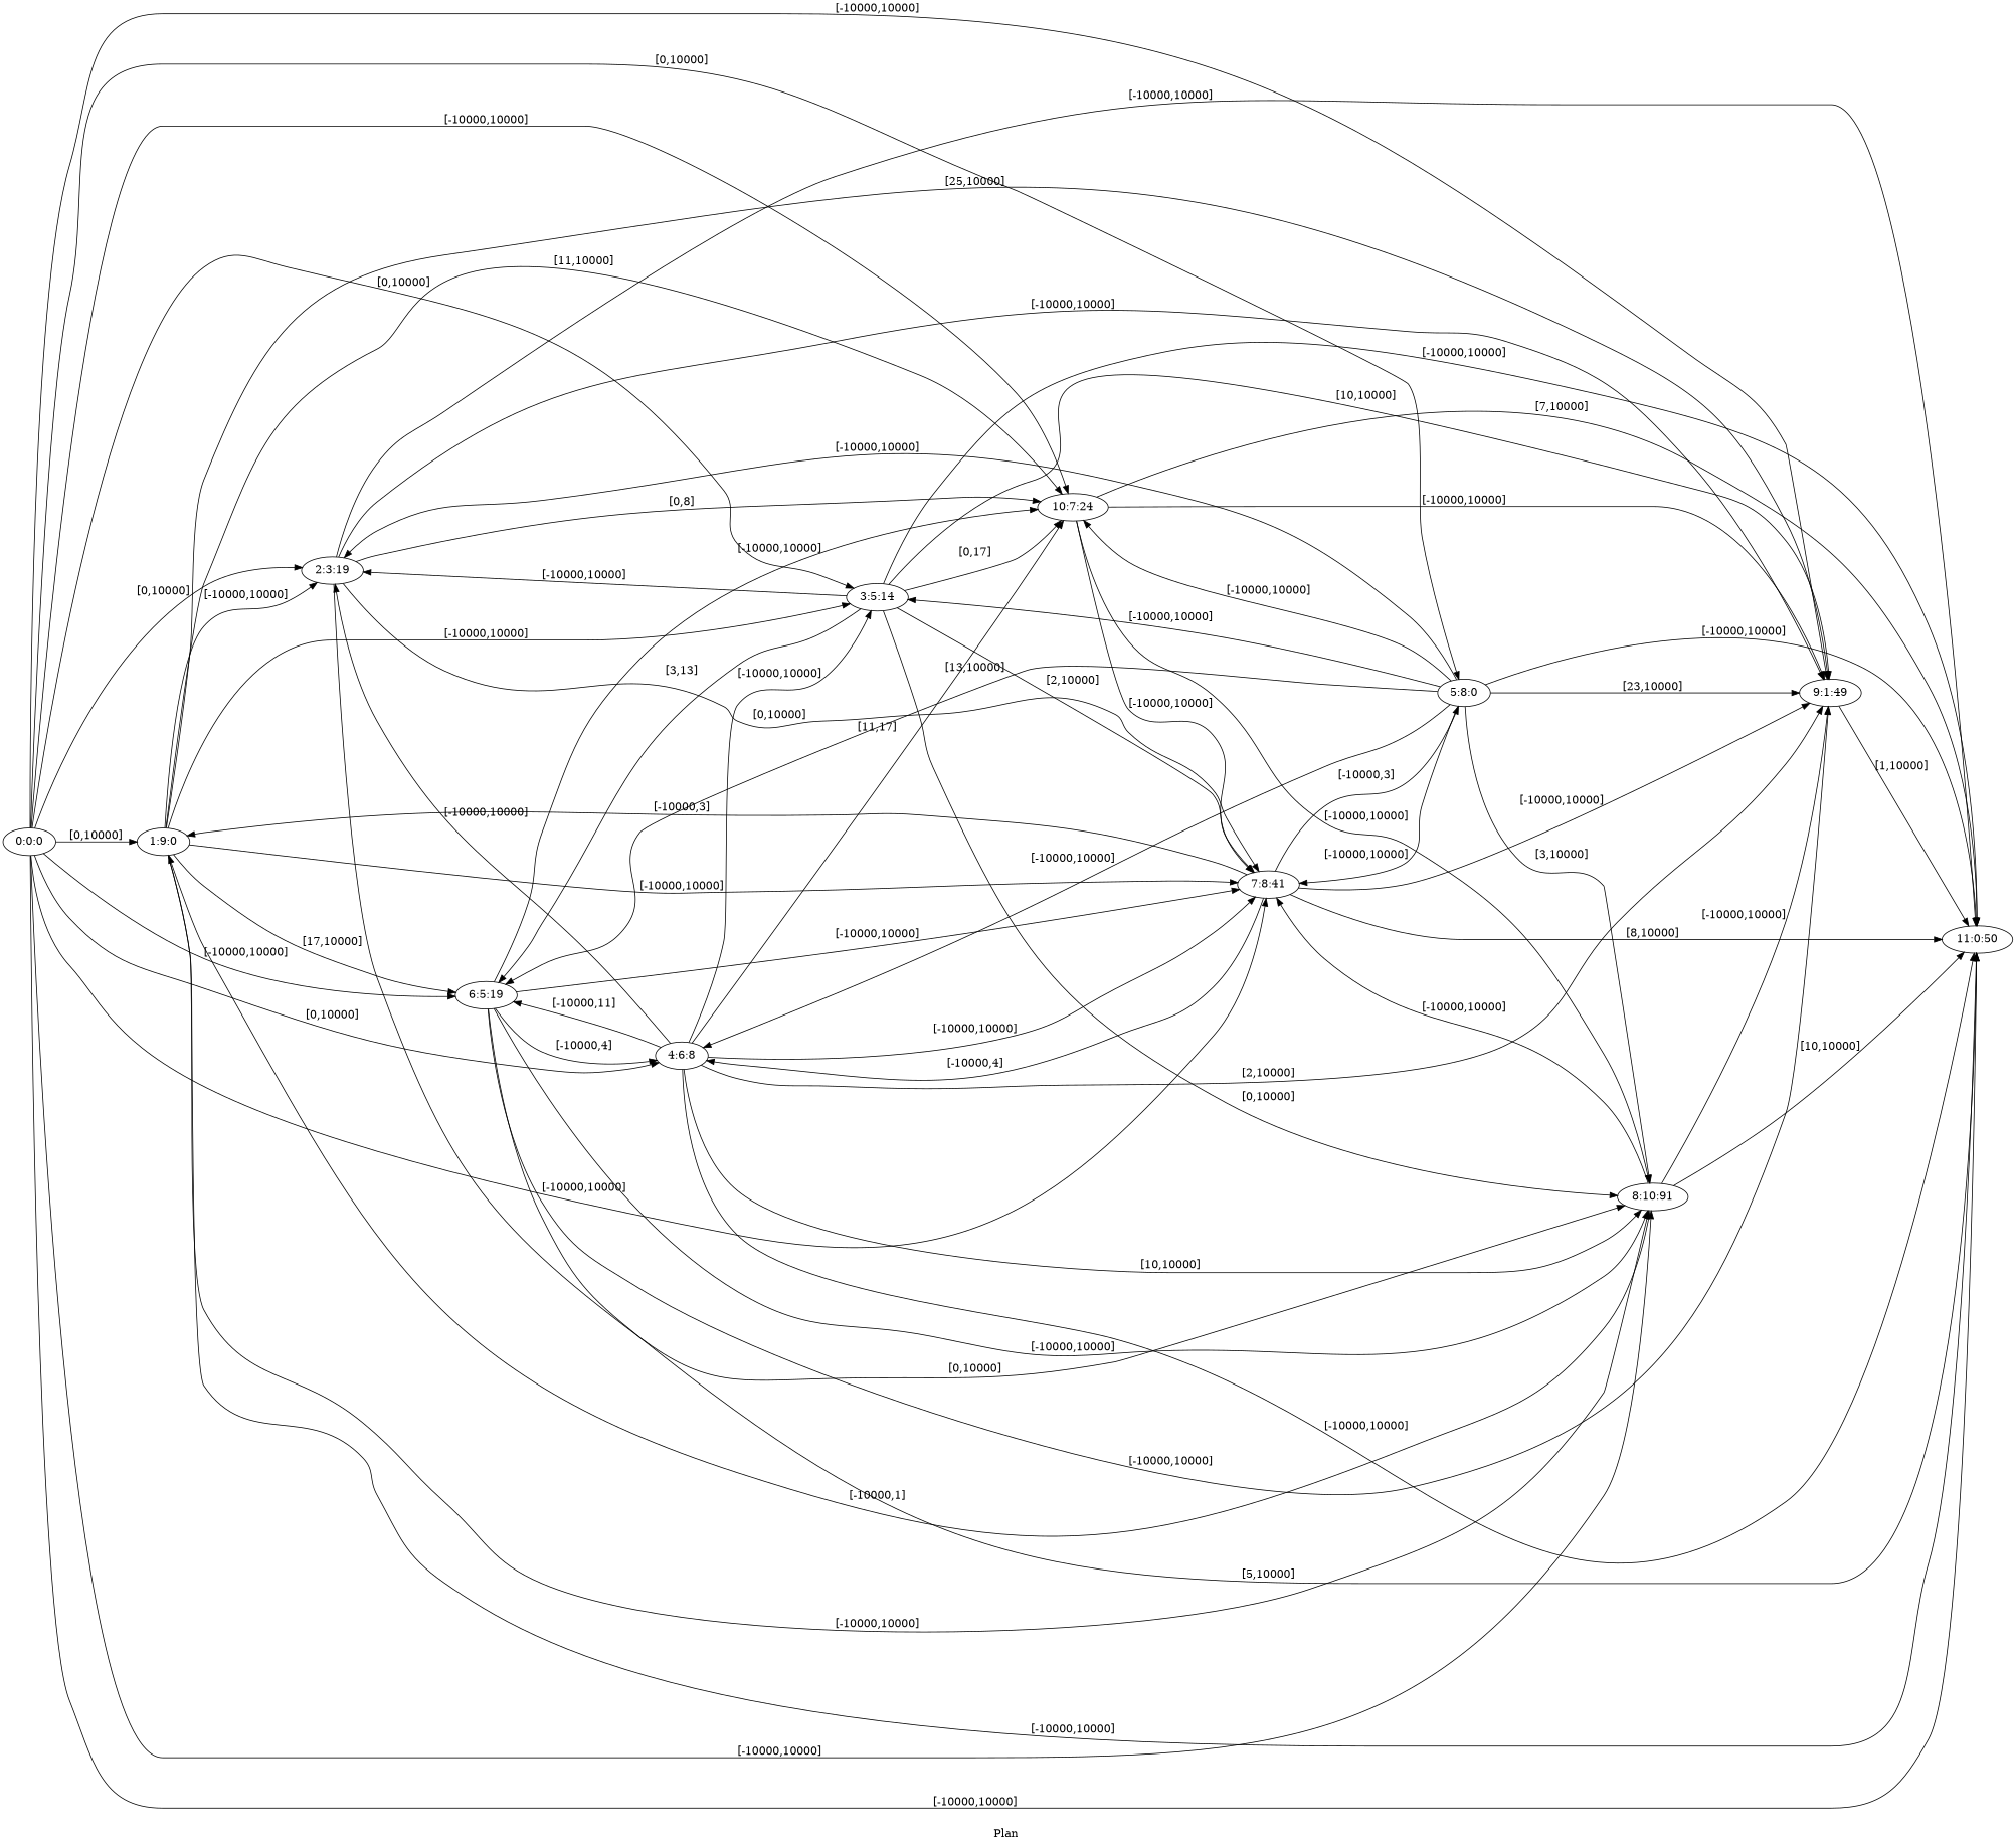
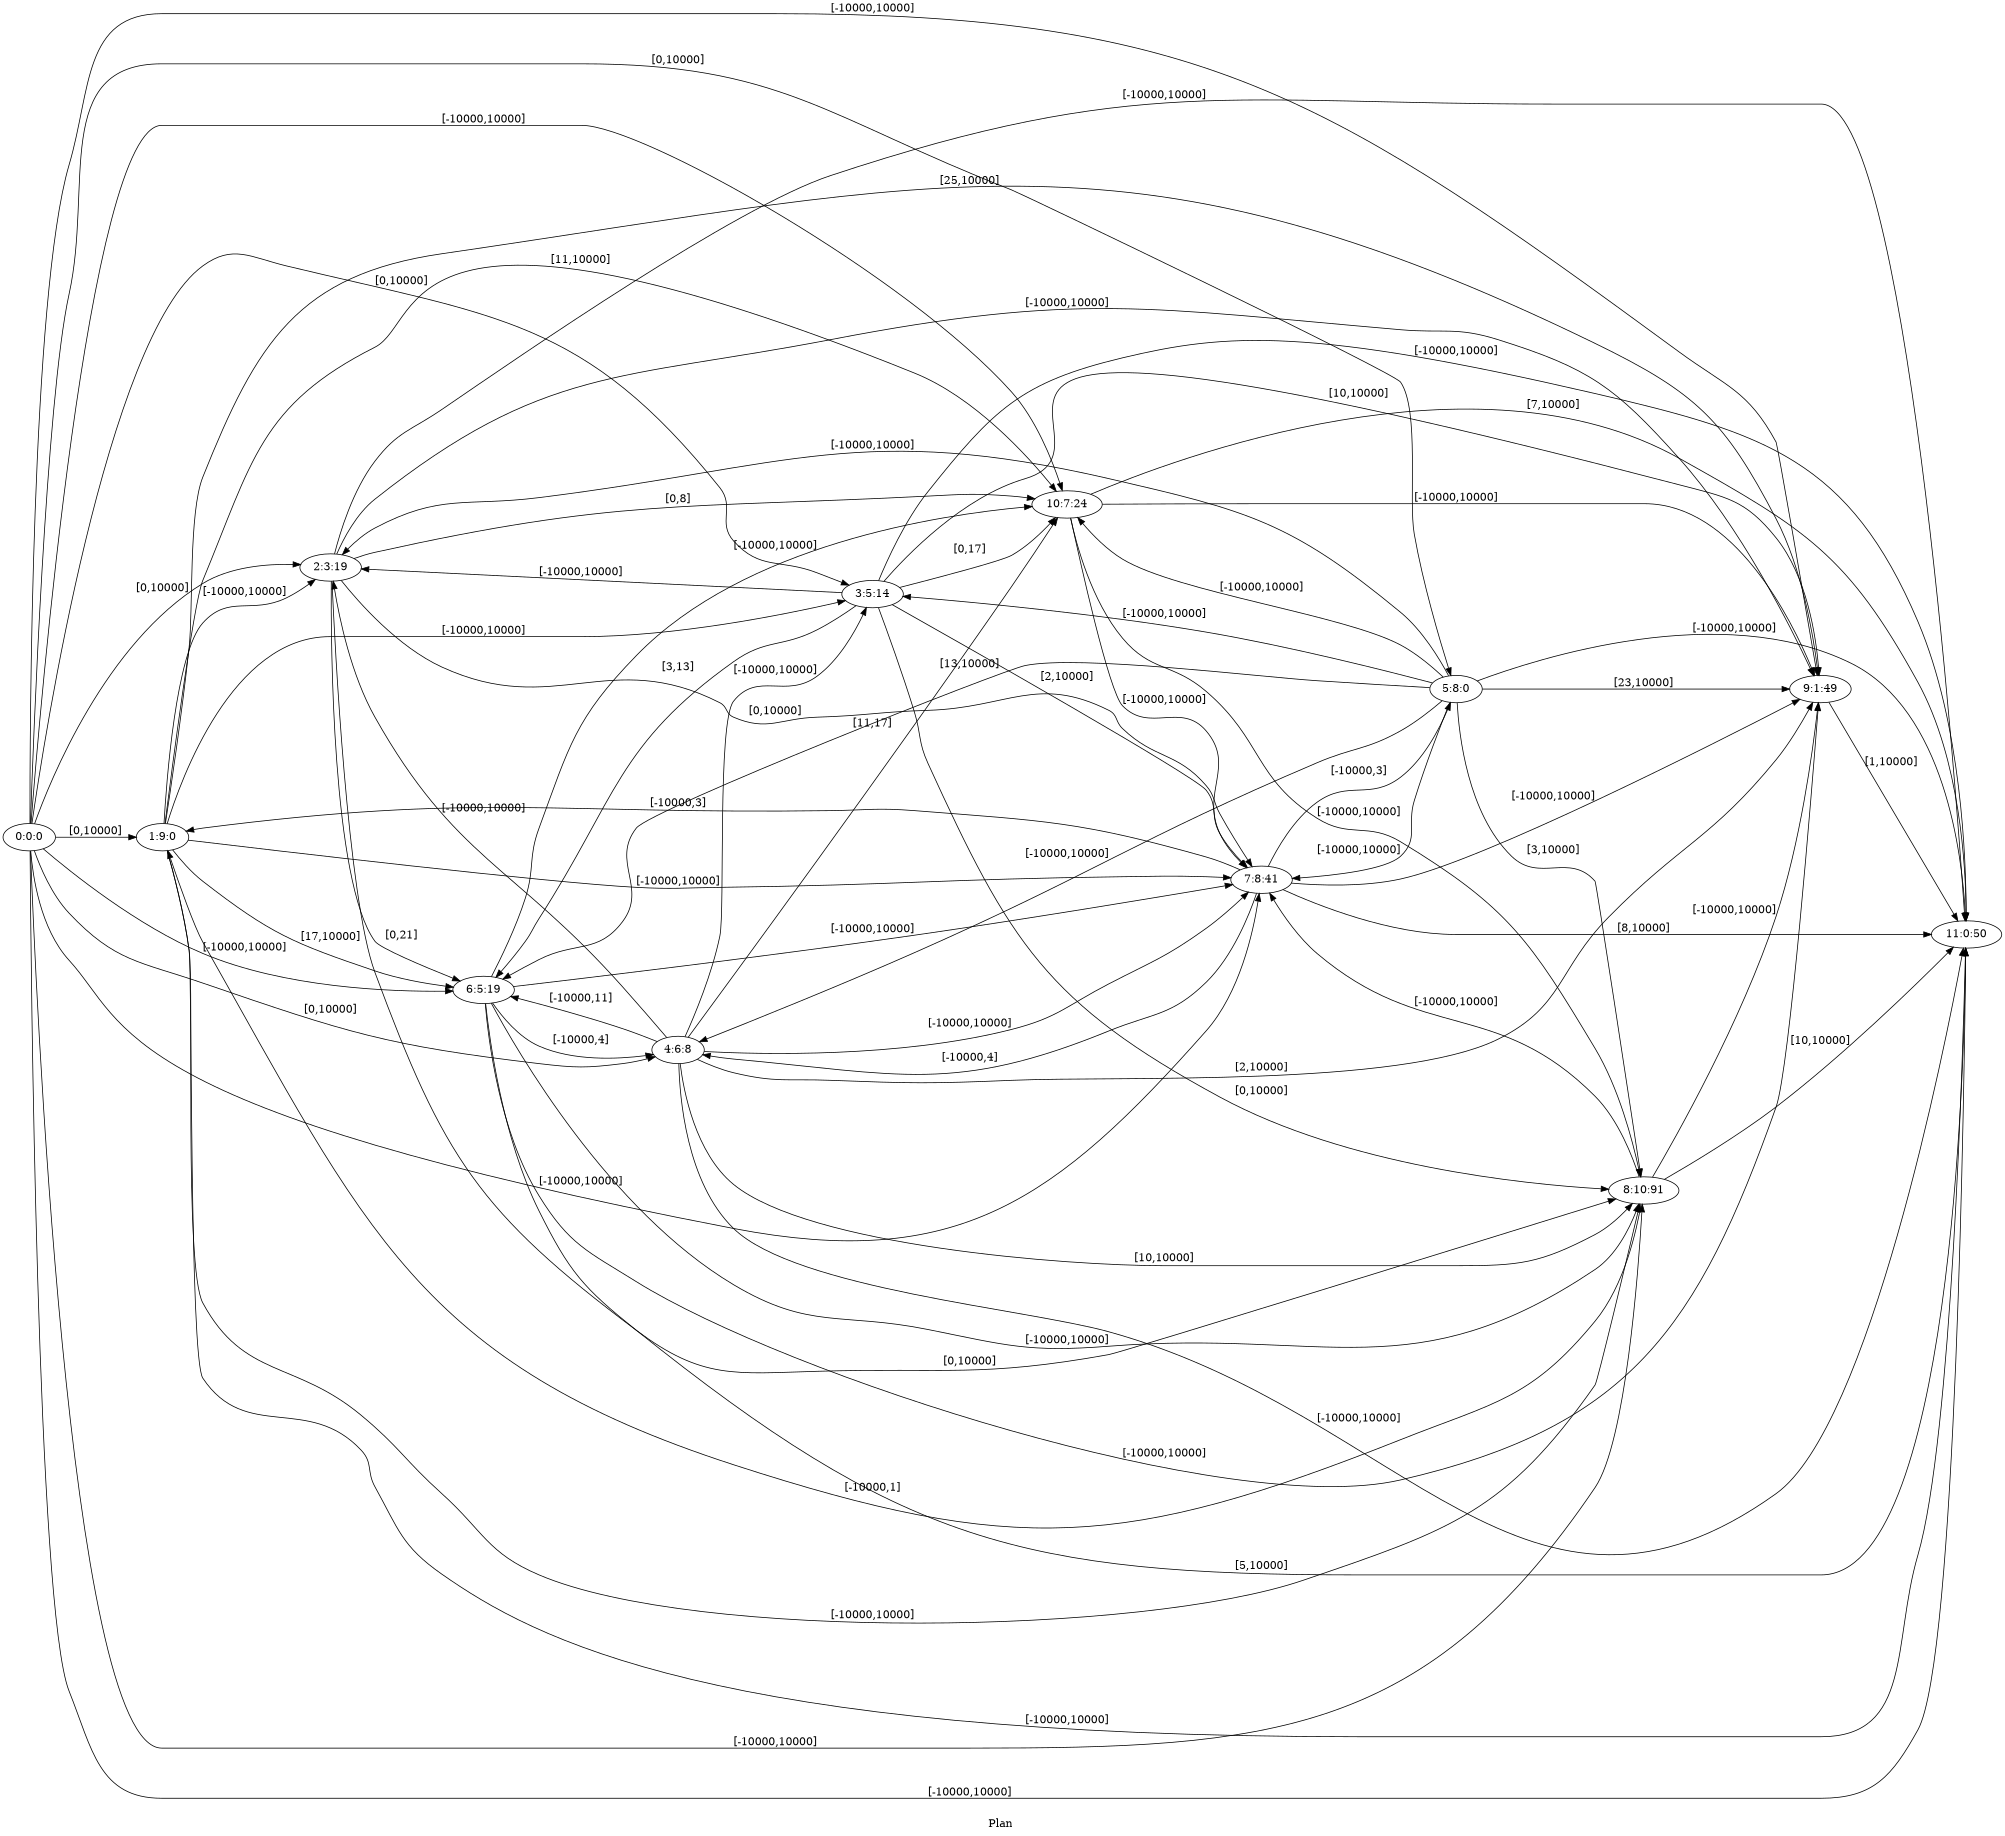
  digraph {
    fldt=0.670026
    label="Plan "
    nodesep=.45
    rankdir=LR
    "0:0:0"
    "1:9:0"
    n3 [label="2:3:19"]
    "3:5:14"
    "4:6:8"
    "5:8:0"
    "6:5:19"
    "7:8:41"
    n9 [label="8:10:91"]
    "9:1:49"
    "10:7:24"
    "11:0:50"
    "0:0:0" -> "1:9:0" [label="[0,10000]"]
    "0:0:0" -> n3 [label="[0,10000]"]
    "0:0:0" -> "3:5:14" [label="[0,10000]"]
    "0:0:0" -> "4:6:8" [label="[0,10000]"]
    "0:0:0" -> "5:8:0" [label="[0,10000]"]
    "0:0:0" -> "6:5:19" [label="[-10000,10000]"]
    "0:0:0" -> "7:8:41" [label="[-10000,10000]"]
    "0:0:0" -> n9 [label="[-10000,10000]"]
    "0:0:0" -> "9:1:49" [label="[-10000,10000]"]
    "0:0:0" -> "10:7:24" [label="[-10000,10000]"]
    "0:0:0" -> "11:0:50" [label="[-10000,10000]"]
    "1:9:0" -> n3 [label="[-10000,10000]"]
    "1:9:0" -> "3:5:14" [label="[-10000,10000]"]
    "1:9:0" -> "6:5:19" [label="[17,10000]"]
    "1:9:0" -> "7:8:41" [label="[-10000,10000]"]
    "1:9:0" -> n9 [label="[-10000,10000]"]
    "1:9:0" -> "9:1:49" [label="[25,10000]"]
    "1:9:0" -> "10:7:24" [label="[11,10000]"]
    "1:9:0" -> "11:0:50" [label="[-10000,10000]"]
+   n3 -> "6:5:19" [label="[0,21]"]
    n3 -> "7:8:41" [label="[0,10000]"]
    n3 -> n9 [label="[0,10000]"]
    n3 -> "9:1:49" [label="[-10000,10000]"]
    n3 -> "10:7:24" [label="[0,8]"]
    n3 -> "11:0:50" [label="[-10000,10000]"]
    "3:5:14" -> n3 [label="[-10000,10000]"]
    "3:5:14" -> "6:5:19" [label="[3,13]"]
    "3:5:14" -> "7:8:41" [label="[2,10000]"]
    "3:5:14" -> n9 [label="[0,10000]"]
    "3:5:14" -> "9:1:49" [label="[10,10000]"]
    "3:5:14" -> "10:7:24" [label="[0,17]"]
    "3:5:14" -> "11:0:50" [label="[-10000,10000]"]
    "4:6:8" -> n3 [label="[-10000,10000]"]
    "4:6:8" -> "3:5:14" [label="[-10000,10000]"]
    "4:6:8" -> "6:5:19" [label="[-10000,11]"]
    "4:6:8" -> "7:8:41" [label="[-10000,10000]"]
    "4:6:8" -> n9 [label="[10,10000]"]
    "4:6:8" -> "9:1:49" [label="[2,10000]"]
    "4:6:8" -> "10:7:24" [label="[11,17]"]
    "4:6:8" -> "11:0:50" [label="[-10000,10000]"]
    "5:8:0" -> n3 [label="[-10000,10000]"]
    "5:8:0" -> "3:5:14" [label="[-10000,10000]"]
    "5:8:0" -> "4:6:8" [label="[-10000,10000]"]
    "5:8:0" -> "6:5:19" [label="[13,10000]"]
    "5:8:0" -> "7:8:41" [label="[-10000,10000]"]
    "5:8:0" -> n9 [label="[3,10000]"]
    "5:8:0" -> "9:1:49" [label="[23,10000]"]
    "5:8:0" -> "10:7:24" [label="[-10000,10000]"]
    "5:8:0" -> "11:0:50" [label="[-10000,10000]"]
    "6:5:19" -> "4:6:8" [label="[-10000,4]"]
    "6:5:19" -> "7:8:41" [label="[-10000,10000]"]
    "6:5:19" -> n9 [label="[-10000,10000]"]
    "6:5:19" -> "9:1:49" [label="[-10000,10000]"]
    "6:5:19" -> "10:7:24" [label="[-10000,10000]"]
    "6:5:19" -> "11:0:50" [label="[5,10000]"]
    "7:8:41" -> "1:9:0" [label="[-10000,3]"]
    "7:8:41" -> "4:6:8" [label="[-10000,4]"]
    "7:8:41" -> "5:8:0" [label="[-10000,3]"]
    "7:8:41" -> "9:1:49" [label="[-10000,10000]"]
    "7:8:41" -> "11:0:50" [label="[8,10000]"]
    n9 -> "1:9:0" [label="[-10000,1]"]
    n9 -> "7:8:41" [label="[-10000,10000]"]
    n9 -> "9:1:49" [label="[-10000,10000]"]
    n9 -> "11:0:50" [label="[10,10000]"]
    "9:1:49" -> "11:0:50" [label="[1,10000]"]
    "10:7:24" -> "7:8:41" [label="[-10000,10000]"]
    "10:7:24" -> n9 [label="[-10000,10000]"]
    "10:7:24" -> "9:1:49" [label="[-10000,10000]"]
    "10:7:24" -> "11:0:50" [label="[7,10000]"]
  }
